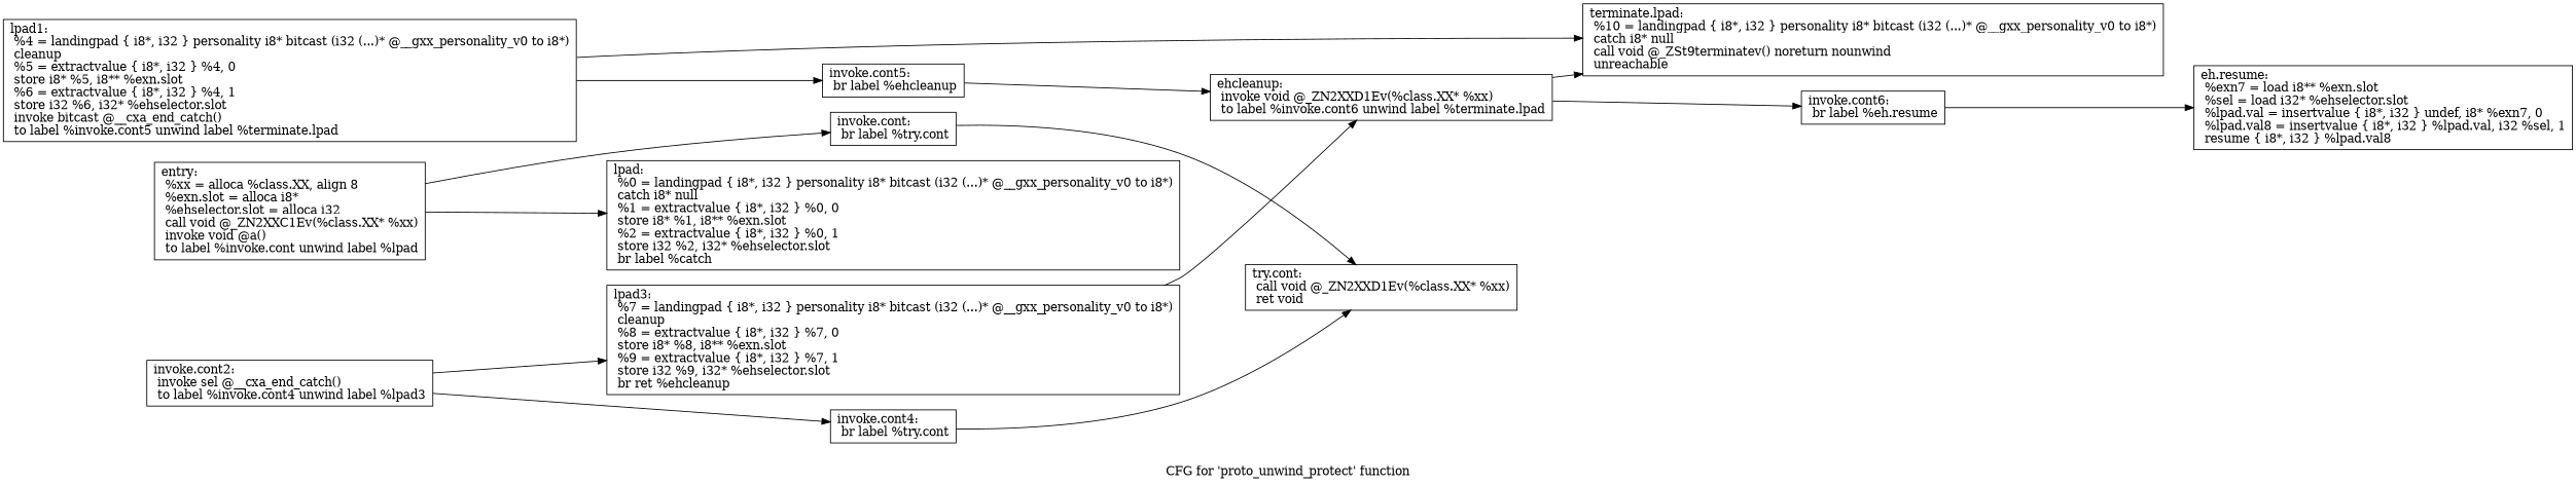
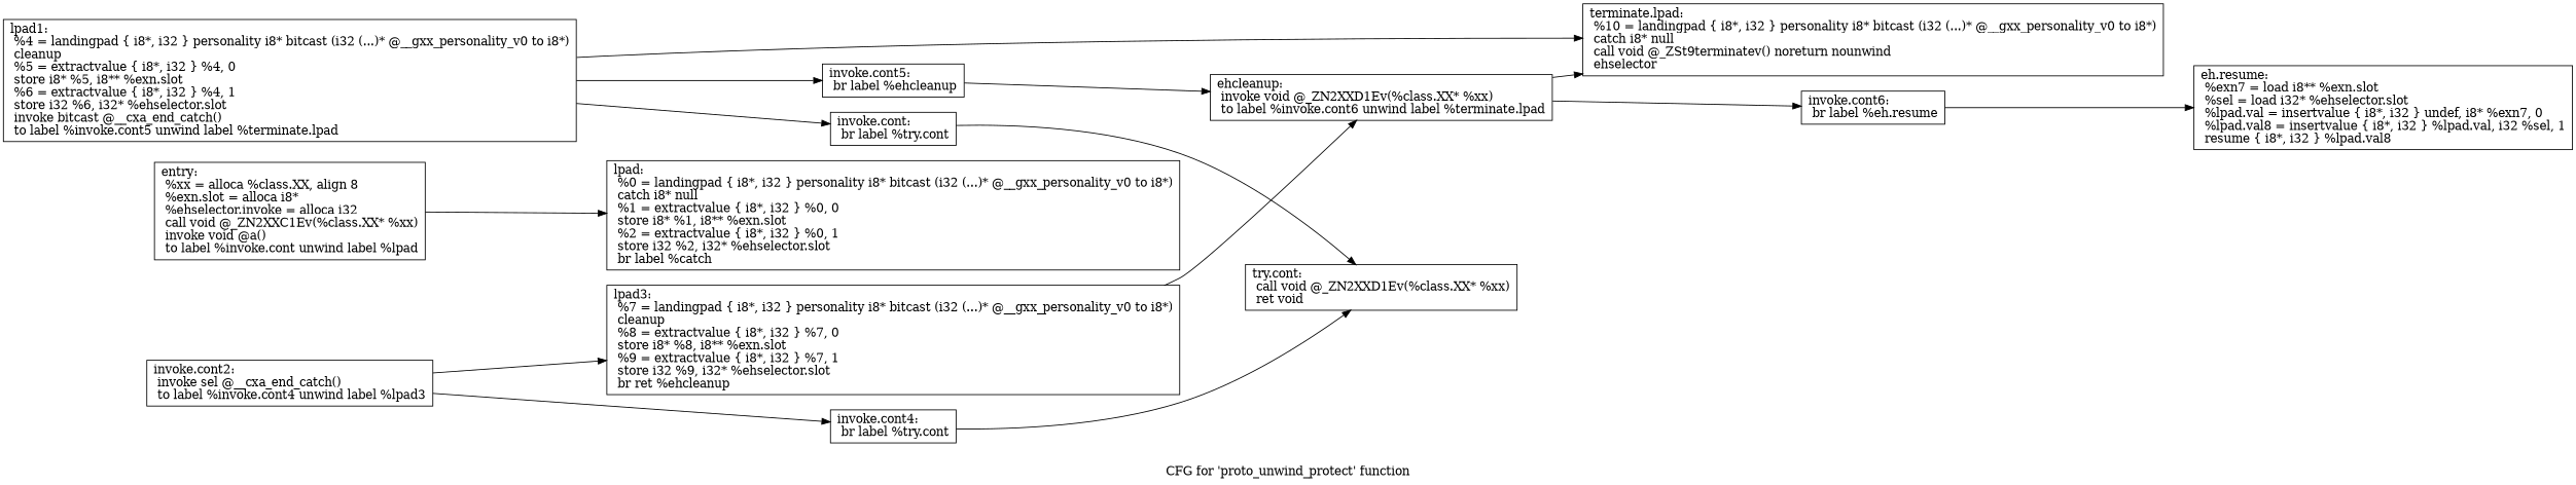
  digraph {
    label="CFG for 'proto_unwind_protect' function"
    rankdir=LR
    node [shape=record]
-   n1 [label="{entry:\l  %xx = alloca %class.XX, align 8\l  %exn.slot = alloca i8*\l  %ehselector.slot = alloca i32\l  call void @_ZN2XXC1Ev(%class.XX* %xx)\l  invoke void @a()\l          to label %invoke.cont unwind label %lpad\l}"]
+   n1 [label="{entry:\l  %xx = alloca %class.XX, align 8\l  %exn.slot = alloca i8*\l  %ehselector.invoke = alloca i32\l  call void @_ZN2XXC1Ev(%class.XX* %xx)\l  invoke void @a()\l          to label %invoke.cont unwind label %lpad\l}"]
    n2 [label="{invoke.cont:                                      \l  br label %try.cont\l}"]
    n3 [label="{lpad:                                             \l  %0 = landingpad \{ i8*, i32 \} personality i8* bitcast (i32 (...)* @__gxx_personality_v0 to i8*)\l          catch i8* null\l  %1 = extractvalue \{ i8*, i32 \} %0, 0\l  store i8* %1, i8** %exn.slot\l  %2 = extractvalue \{ i8*, i32 \} %0, 1\l  store i32 %2, i32* %ehselector.slot\l  br label %catch\l}"]
    n4 [label="{try.cont:                                         \l  call void @_ZN2XXD1Ev(%class.XX* %xx)\l  ret void\l}"]
    n5 [label="{invoke.cont2:                                     \l  invoke sel @__cxa_end_catch()\l          to label %invoke.cont4 unwind label %lpad3\l}"]
    n6 [label="{invoke.cont4:                                     \l  br label %try.cont\l}"]
    n7 [label="{lpad3:                                            \l  %7 = landingpad \{ i8*, i32 \} personality i8* bitcast (i32 (...)* @__gxx_personality_v0 to i8*)\l          cleanup\l  %8 = extractvalue \{ i8*, i32 \} %7, 0\l  store i8* %8, i8** %exn.slot\l  %9 = extractvalue \{ i8*, i32 \} %7, 1\l  store i32 %9, i32* %ehselector.slot\l  br ret %ehcleanup\l}"]
    n8 [label="{lpad1:                                            \l  %4 = landingpad \{ i8*, i32 \} personality i8* bitcast (i32 (...)* @__gxx_personality_v0 to i8*)\l          cleanup\l  %5 = extractvalue \{ i8*, i32 \} %4, 0\l  store i8* %5, i8** %exn.slot\l  %6 = extractvalue \{ i8*, i32 \} %4, 1\l  store i32 %6, i32* %ehselector.slot\l  invoke bitcast @__cxa_end_catch()\l          to label %invoke.cont5 unwind label %terminate.lpad\l}"]
    n9 [label="{invoke.cont5:                                     \l  br label %ehcleanup\l}"]
-   n10 [label="{terminate.lpad:                                   \l  %10 = landingpad \{ i8*, i32 \} personality i8* bitcast (i32 (...)* @__gxx_personality_v0 to i8*)\l          catch i8* null\l  call void @_ZSt9terminatev() noreturn nounwind\l  unreachable\l}"]
+   n10 [label="{terminate.lpad:                                   \l  %10 = landingpad \{ i8*, i32 \} personality i8* bitcast (i32 (...)* @__gxx_personality_v0 to i8*)\l          catch i8* null\l  call void @_ZSt9terminatev() noreturn nounwind\l  ehselector\l}"]
    n11 [label="{ehcleanup:                                        \l  invoke void @_ZN2XXD1Ev(%class.XX* %xx)\l          to label %invoke.cont6 unwind label %terminate.lpad\l}"]
    n12 [label="{invoke.cont6:                                     \l  br label %eh.resume\l}"]
    n13 [label="{eh.resume:                                        \l  %exn7 = load i8** %exn.slot\l  %sel = load i32* %ehselector.slot\l  %lpad.val = insertvalue \{ i8*, i32 \} undef, i8* %exn7, 0\l  %lpad.val8 = insertvalue \{ i8*, i32 \} %lpad.val, i32 %sel, 1\l  resume \{ i8*, i32 \} %lpad.val8\l}"]
-   n1 -> n2
+   n8 -> n2
    n1 -> n3
    n2 -> n4
    n5 -> n6
    n5 -> n7
    n6 -> n4
    n7 -> n11
    n8 -> n9
    n8 -> n10
    n9 -> n11
    n11 -> n10
    n11 -> n12
    n12 -> n13
  }
